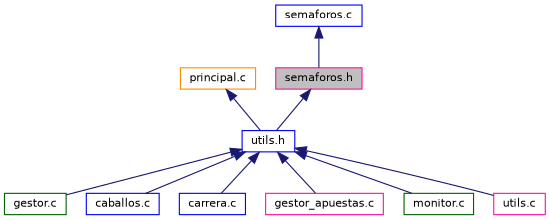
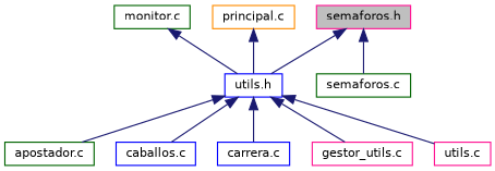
  digraph {
    node [color=deeppink fillcolor=white fontname=Helvetica fontsize=10 shape=record style=filled]
    edge [color=midnightblue dir=back fontname=Helvetica fontsize=10 labelfontname=Helvetica labelfontsize=10 style=solid]
    n1 [fillcolor=grey75 fontcolor=black height=0.2 label="semaforos.h" width=0.4]
    n2 [color=blue height=0.2 label="utils.h" width=0.4]
-   n3 [color=blue height=0.2 label="semaforos.c" width=0.4]
-   n4 [color=darkgreen height=0.2 label="gestor.c" width=0.4]
+   n3 [color=darkgreen height=0.2 label="semaforos.c" width=0.4]
+   n4 [color=darkgreen height=0.2 label="apostador.c" width=0.4]
    n5 [color=blue height=0.2 label="caballos.c" width=0.4]
    n6 [color=blue height=0.2 label="carrera.c" width=0.4]
-   n7 [height=0.2 label="gestor_apuestas.c" width=0.4]
+   n7 [height=0.2 label="gestor_utils.c" width=0.4]
    n8 [color=darkgreen height=0.2 label="monitor.c" width=0.4]
    n9 [height=0.2 label="utils.c" width=0.4]
    n10 [color=darkorange height=0.2 label="principal.c" width=0.4]
    n1 -> n2
-   n3 -> n1
+   n1 -> n3
    n2 -> n4
    n2 -> n5
    n2 -> n6
    n2 -> n7
-   n2 -> n8
+   n8 -> n2
    n2 -> n9
    n10 -> n2
  }
